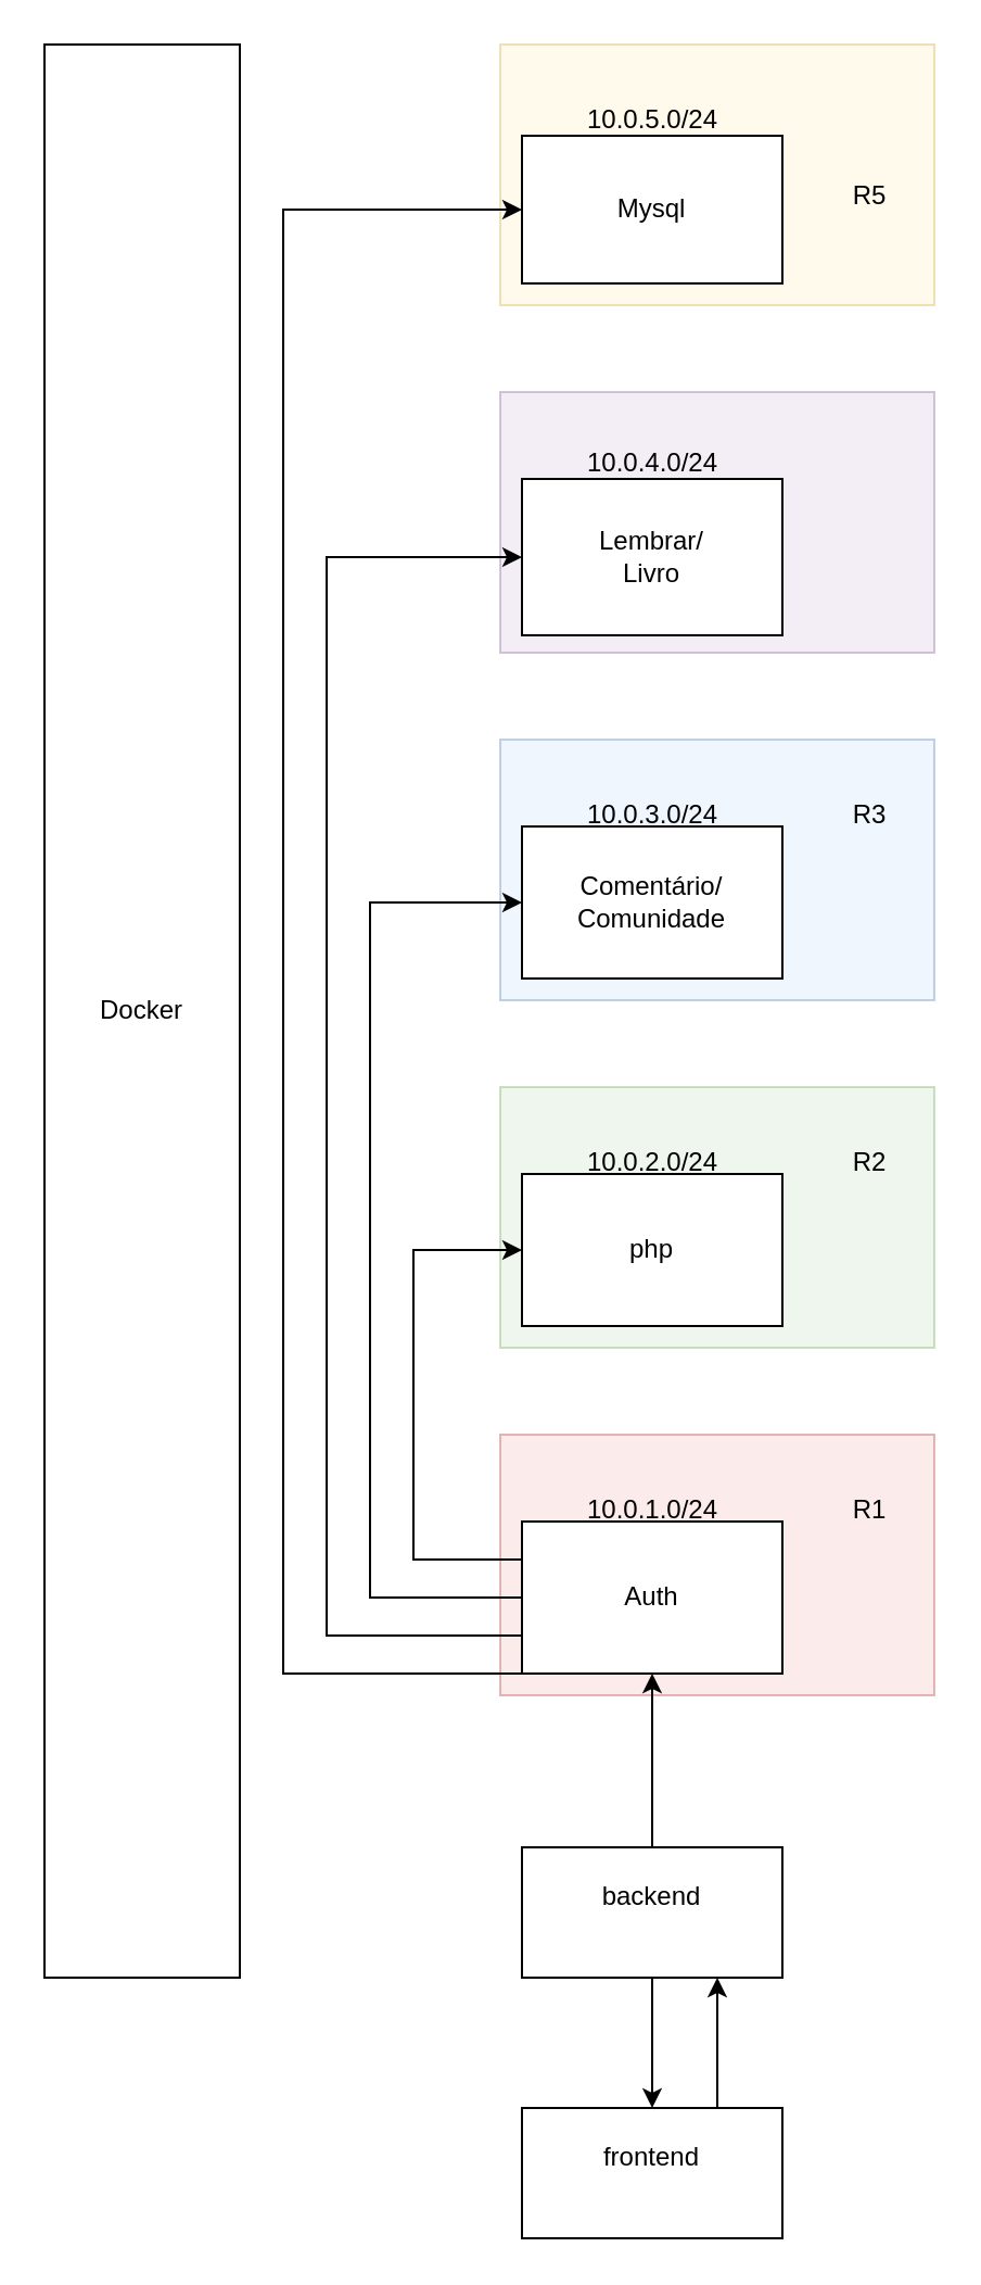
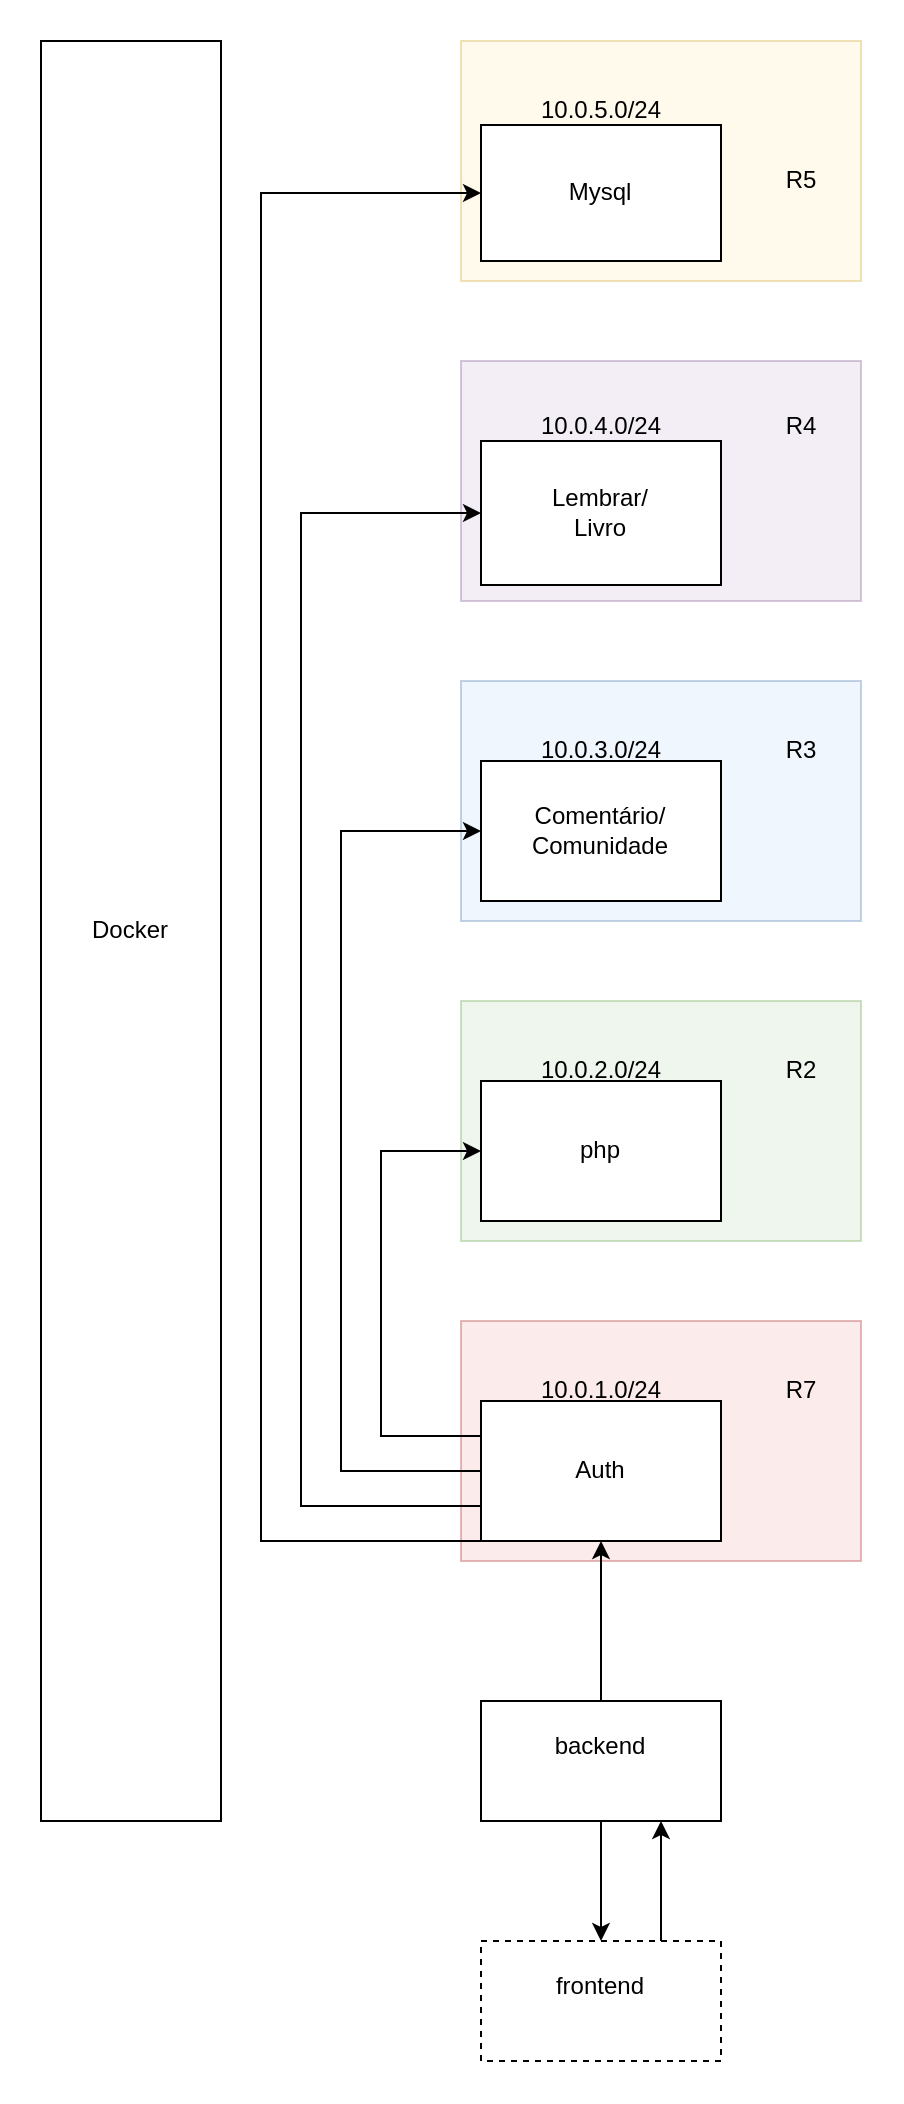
  <mxCell id="0" />
  <mxCell id="1" parent="0" />
  <mxCell id="2" value="" style="group" vertex="1" connectable="0" parent="1"><mxGeometry x="230" y="20" width="200" height="760" as="geometry" /></mxCell>
  <mxCell id="3" value="" style="rounded=0;whiteSpace=wrap;html=1;fillColor=#f8cecc;strokeColor=#b85450;glass=0;opacity=40;" vertex="1" parent="2"><mxGeometry y="640" width="200" height="120" as="geometry" /></mxCell>
  <mxCell id="4" value="" style="rounded=0;whiteSpace=wrap;html=1;fillColor=#d5e8d4;strokeColor=#82b366;glass=0;opacity=40;" vertex="1" parent="2"><mxGeometry y="480" width="200" height="120" as="geometry" /></mxCell>
  <mxCell id="5" value="" style="rounded=0;whiteSpace=wrap;html=1;fillColor=#dae8fc;strokeColor=#6c8ebf;glass=0;opacity=40;" vertex="1" parent="2"><mxGeometry y="320" width="200" height="120" as="geometry" /></mxCell>
  <mxCell id="6" value="" style="rounded=0;whiteSpace=wrap;html=1;fillColor=#fff2cc;strokeColor=#d6b656;glass=0;opacity=40;" vertex="1" parent="2"><mxGeometry width="200" height="120" as="geometry" /></mxCell>
  <mxCell id="7" value="" style="rounded=0;whiteSpace=wrap;html=1;fillColor=#e1d5e7;strokeColor=#9673a6;glass=0;opacity=40;" vertex="1" parent="2"><mxGeometry y="160" width="200" height="120" as="geometry" /></mxCell>
  <mxCell id="8" value="Mysql" style="whiteSpace=wrap;html=1;" vertex="1" parent="2"><mxGeometry x="10" y="42" width="120" height="68" as="geometry" /></mxCell>
  <mxCell id="9" value="10.0.5.0/24" style="text;html=1;align=center;verticalAlign=middle;resizable=0;points=[];autosize=1;strokeColor=none;fillColor=none;" vertex="1" parent="2"><mxGeometry x="30" y="20" width="80" height="30" as="geometry" /></mxCell>
  <mxCell id="10" value="R5" style="text;html=1;align=center;verticalAlign=middle;resizable=0;points=[];autosize=1;strokeColor=none;fillColor=none;" vertex="1" parent="2"><mxGeometry x="150" y="55" width="40" height="30" as="geometry" /></mxCell>
  <mxCell id="11" value="10.0.4.0/24" style="text;html=1;align=center;verticalAlign=middle;resizable=0;points=[];autosize=1;strokeColor=none;fillColor=none;" vertex="1" parent="2"><mxGeometry x="30" y="178" width="80" height="30" as="geometry" /></mxCell>
+ <mxCell id="12" value="R4" style="text;html=1;align=center;verticalAlign=middle;resizable=0;points=[];autosize=1;strokeColor=none;fillColor=none;" vertex="1" parent="2"><mxGeometry x="150" y="178" width="40" height="30" as="geometry" /></mxCell>
  <mxCell id="13" value="Lembrar/&lt;div&gt;Livro&lt;/div&gt;" style="whiteSpace=wrap;html=1;" vertex="1" parent="2"><mxGeometry x="10" y="200" width="120" height="72" as="geometry" /></mxCell>
  <mxCell id="14" value="Comentário/&lt;br&gt;&lt;div&gt;Comunidade&lt;/div&gt;" style="whiteSpace=wrap;html=1;" vertex="1" parent="2"><mxGeometry x="10" y="360" width="120" height="70" as="geometry" /></mxCell>
  <mxCell id="15" value="10.0.3.0/24" style="text;html=1;align=center;verticalAlign=middle;resizable=0;points=[];autosize=1;strokeColor=none;fillColor=none;" vertex="1" parent="2"><mxGeometry x="30" y="340" width="80" height="30" as="geometry" /></mxCell>
  <mxCell id="16" value="R3" style="text;html=1;align=center;verticalAlign=middle;resizable=0;points=[];autosize=1;strokeColor=none;fillColor=none;" vertex="1" parent="2"><mxGeometry x="150" y="340" width="40" height="30" as="geometry" /></mxCell>
  <mxCell id="17" value="php" style="whiteSpace=wrap;html=1;" vertex="1" parent="2"><mxGeometry x="10" y="520" width="120" height="70" as="geometry" /></mxCell>
  <mxCell id="18" value="R2" style="text;html=1;align=center;verticalAlign=middle;resizable=0;points=[];autosize=1;strokeColor=none;fillColor=none;" vertex="1" parent="2"><mxGeometry x="150" y="500" width="40" height="30" as="geometry" /></mxCell>
  <mxCell id="19" value="10.0.2.0/24" style="text;html=1;align=center;verticalAlign=middle;resizable=0;points=[];autosize=1;strokeColor=none;fillColor=none;" vertex="1" parent="2"><mxGeometry x="30" y="500" width="80" height="30" as="geometry" /></mxCell>
  <mxCell id="20" style="edgeStyle=orthogonalEdgeStyle;rounded=0;orthogonalLoop=1;jettySize=auto;html=1;exitX=0;exitY=1;exitDx=0;exitDy=0;entryX=0;entryY=0.5;entryDx=0;entryDy=0;" edge="1" parent="2" source="24" target="8"><mxGeometry relative="1" as="geometry"><Array as="points"><mxPoint x="-100" y="750" /><mxPoint x="-100" y="76" /></Array></mxGeometry></mxCell>
  <mxCell id="21" style="edgeStyle=orthogonalEdgeStyle;rounded=0;orthogonalLoop=1;jettySize=auto;html=1;exitX=0;exitY=0.75;exitDx=0;exitDy=0;entryX=0;entryY=0.5;entryDx=0;entryDy=0;" edge="1" parent="2" source="24" target="13"><mxGeometry relative="1" as="geometry"><Array as="points"><mxPoint x="-80" y="733" /><mxPoint x="-80" y="236" /></Array></mxGeometry></mxCell>
  <mxCell id="22" style="edgeStyle=orthogonalEdgeStyle;rounded=0;orthogonalLoop=1;jettySize=auto;html=1;exitX=0;exitY=0.5;exitDx=0;exitDy=0;entryX=0;entryY=0.5;entryDx=0;entryDy=0;" edge="1" parent="2" source="24" target="14"><mxGeometry relative="1" as="geometry"><Array as="points"><mxPoint x="-60" y="715" /><mxPoint x="-60" y="395" /></Array></mxGeometry></mxCell>
  <mxCell id="23" style="edgeStyle=orthogonalEdgeStyle;rounded=0;orthogonalLoop=1;jettySize=auto;html=1;exitX=0;exitY=0.25;exitDx=0;exitDy=0;entryX=0;entryY=0.5;entryDx=0;entryDy=0;" edge="1" parent="2" source="24" target="17"><mxGeometry relative="1" as="geometry"><Array as="points"><mxPoint x="-40" y="697" /><mxPoint x="-40" y="555" /></Array></mxGeometry></mxCell>
  <mxCell id="24" value="Auth" style="whiteSpace=wrap;html=1;" vertex="1" parent="2"><mxGeometry x="10" y="680" width="120" height="70" as="geometry" /></mxCell>
- <mxCell id="25" value="R1" style="text;html=1;align=center;verticalAlign=middle;resizable=0;points=[];autosize=1;strokeColor=none;fillColor=none;" vertex="1" parent="2"><mxGeometry x="150" y="660" width="40" height="30" as="geometry" /></mxCell>
+ <mxCell id="25" value="R7" style="text;html=1;align=center;verticalAlign=middle;resizable=0;points=[];autosize=1;strokeColor=none;fillColor=none;" vertex="1" parent="2"><mxGeometry x="150" y="660" width="40" height="30" as="geometry" /></mxCell>
  <mxCell id="26" value="10.0.1.0/24" style="text;html=1;align=center;verticalAlign=middle;resizable=0;points=[];autosize=1;strokeColor=none;fillColor=none;" vertex="1" parent="2"><mxGeometry x="30" y="660" width="80" height="30" as="geometry" /></mxCell>
  <mxCell id="27" value="Docker" style="whiteSpace=wrap;html=1;" vertex="1" parent="1"><mxGeometry x="20" y="20" width="90" height="890" as="geometry" /></mxCell>
  <mxCell id="28" style="edgeStyle=orthogonalEdgeStyle;rounded=0;orthogonalLoop=1;jettySize=auto;html=1;exitX=0.5;exitY=1;exitDx=0;exitDy=0;entryX=0.5;entryY=0;entryDx=0;entryDy=0;" edge="1" parent="1" source="30" target="32"><mxGeometry relative="1" as="geometry" /></mxCell>
  <mxCell id="29" style="edgeStyle=orthogonalEdgeStyle;rounded=0;orthogonalLoop=1;jettySize=auto;html=1;exitX=0.5;exitY=0;exitDx=0;exitDy=0;entryX=0.5;entryY=1;entryDx=0;entryDy=0;" edge="1" parent="1" source="30" target="24"><mxGeometry relative="1" as="geometry" /></mxCell>
  <mxCell id="30" value="backend&lt;div&gt;&lt;br&gt;&lt;/div&gt;" style="whiteSpace=wrap;html=1;" vertex="1" parent="1"><mxGeometry x="240" y="850" width="120" height="60" as="geometry" /></mxCell>
  <mxCell id="31" style="edgeStyle=orthogonalEdgeStyle;rounded=0;orthogonalLoop=1;jettySize=auto;html=1;exitX=0.75;exitY=0;exitDx=0;exitDy=0;entryX=0.75;entryY=1;entryDx=0;entryDy=0;" edge="1" parent="1" source="32" target="30"><mxGeometry relative="1" as="geometry" /></mxCell>
- <mxCell id="32" value="frontend&lt;div&gt;&lt;br&gt;&lt;/div&gt;" style="whiteSpace=wrap;html=1;" vertex="1" parent="1"><mxGeometry x="240" y="970" width="120" height="60" as="geometry" /></mxCell>
+ <mxCell id="32" value="frontend&lt;div&gt;&lt;br&gt;&lt;/div&gt;" style="whiteSpace=wrap;html=1;dashed=1;" vertex="1" parent="1"><mxGeometry x="240" y="970" width="120" height="60" as="geometry" /></mxCell>
